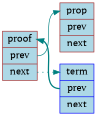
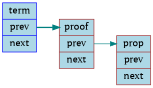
  digraph {
    fontname="PT Serif"
    rankdir=LR
    node [color=brown fillcolor=lightblue fontname="PT Serif" fontsize=16 shape=record style=filled]
    edge [color=teal fontname="PT Serif" headport=head tailport=prev]
    n1 [label="<head>prop|<prev>prev|<next>next"]
    n2 [label="<head>proof|<prev>prev|<next>next"]
    n3 [color=blue label="<head>term|<prev>prev|<next>next"]
    n2 -> n1 [style=solid]
-   n2 -> n3 [style=dotted tailport=next]
    n3 -> n2 [style=bold]
  }
